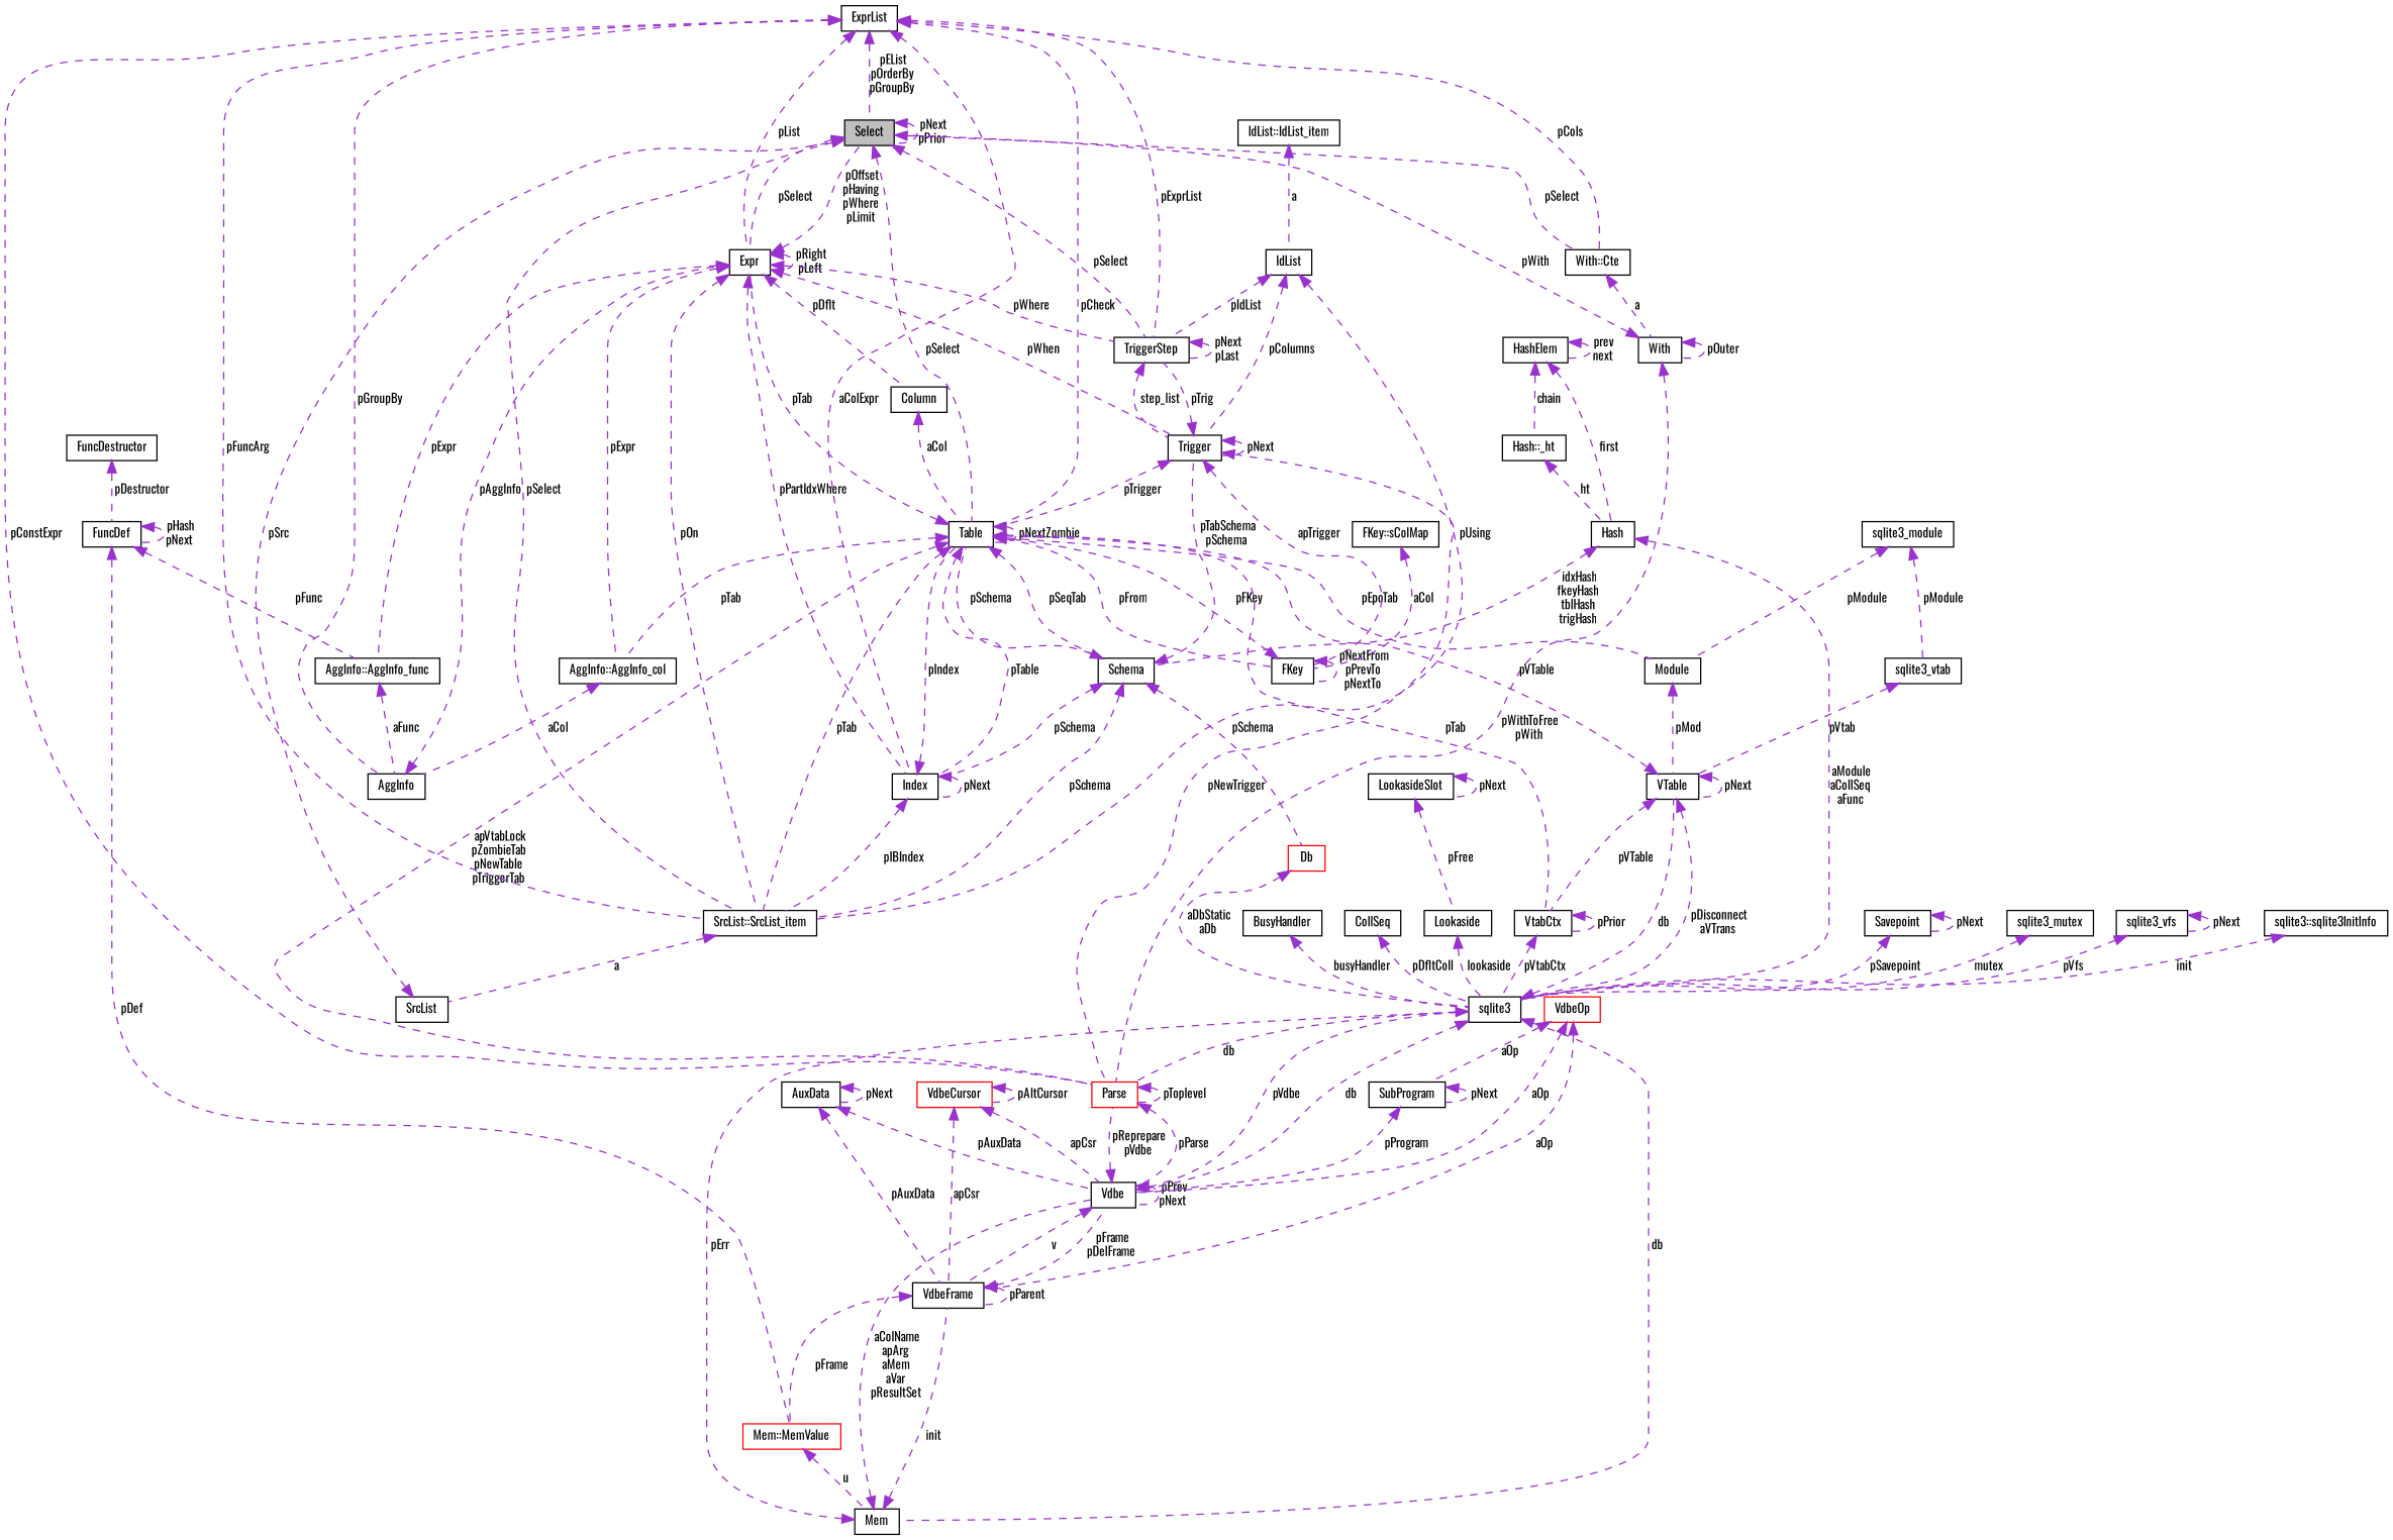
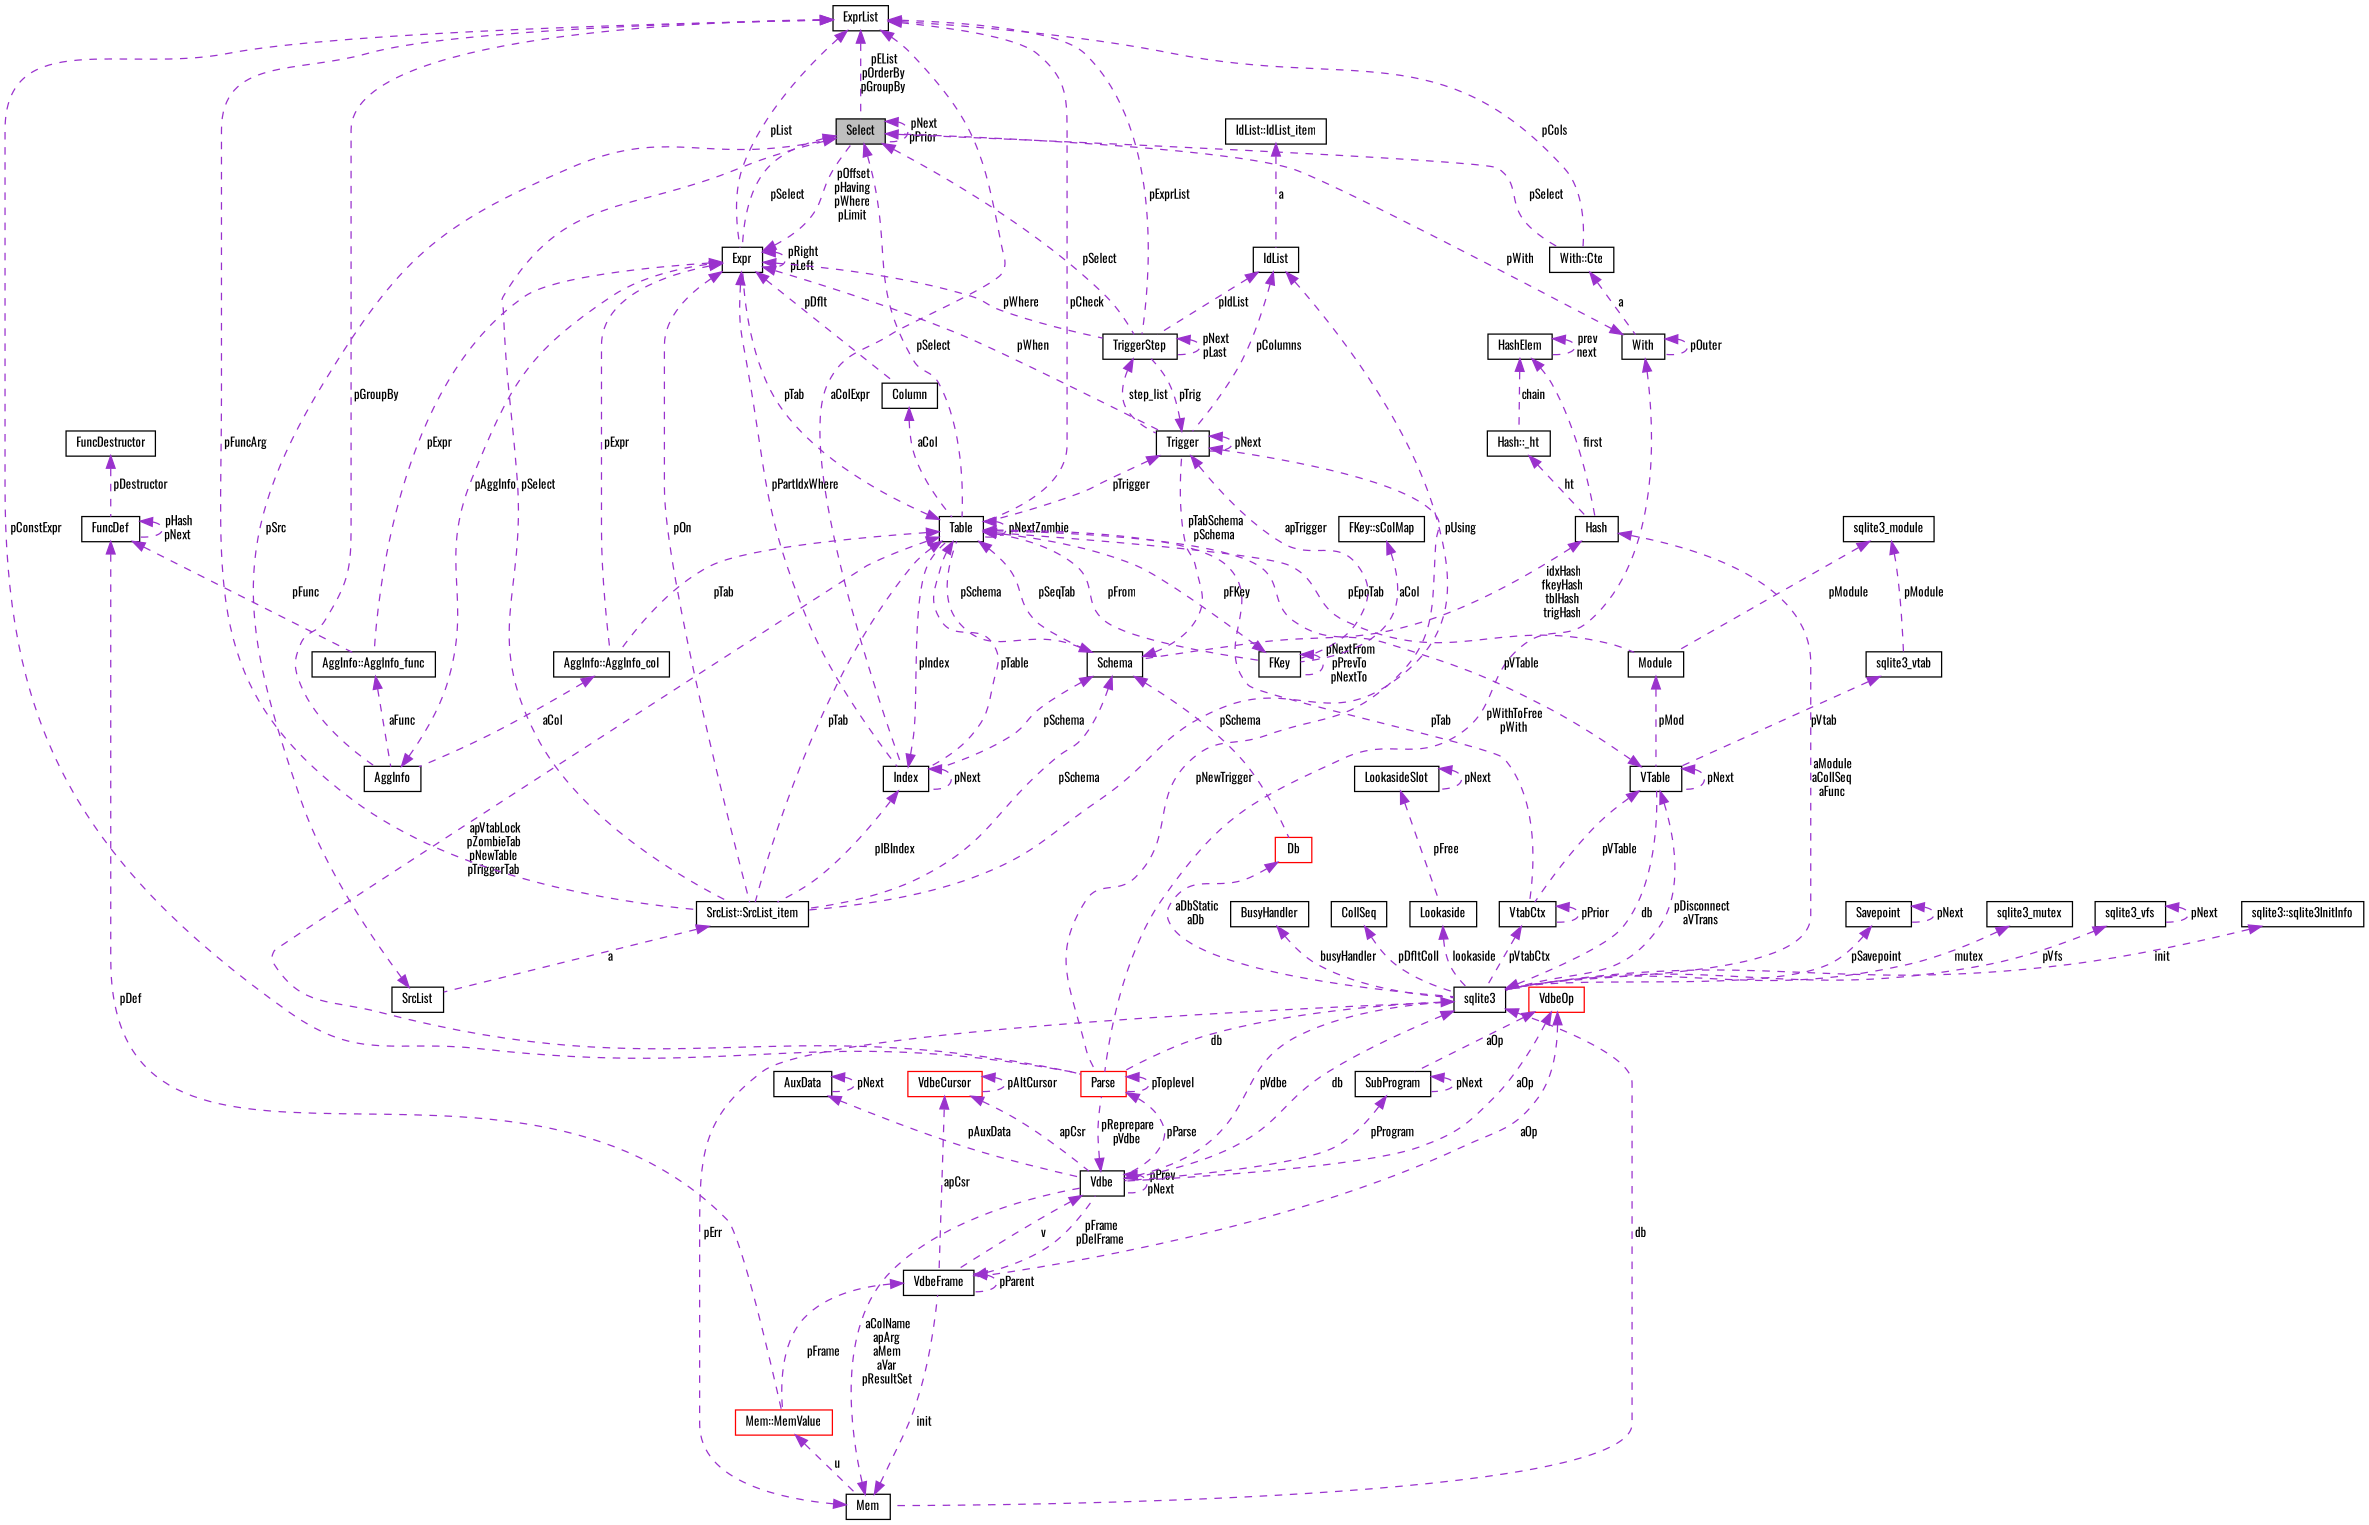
  digraph {
    fontname=Oswald
    node [color=black fillcolor=white fontname=Oswald fontsize=10 shape=record style=filled]
    edge [color=darkorchid3 dir=back fontname=Oswald fontsize=10 labelfontname=Helvetica labelfontsize=10 style=dashed]
    n1 [fillcolor=grey75 fontcolor=black height=0.2 label=Select width=0.4]
    n2 [height=0.2 label=Expr width=0.4]
    n3 [height=0.2 label=Table width=0.4]
    n4 [height=0.2 label=TriggerStep width=0.4]
    n5 [height=0.2 label="With::Cte" width=0.4]
    n6 [height=0.2 label="SrcList::SrcList_item" width=0.4]
    n7 [height=0.2 label="AggInfo::AggInfo_col" width=0.4]
    n8 [height=0.2 label=Column width=0.4]
    n9 [height=0.2 label=Trigger width=0.4]
    n10 [height=0.2 label=Index width=0.4]
    n11 [height=0.2 label="AggInfo::AggInfo_func" width=0.4]
    n12 [height=0.2 label=Schema width=0.4]
    n13 [height=0.2 label=FKey width=0.4]
    n14 [color=red height=0.2 label=Parse width=0.4]
    n15 [height=0.2 label=VtabCtx width=0.4]
    n16 [height=0.2 label=Module width=0.4]
    n17 [height=0.2 label=With width=0.4]
    n18 [height=0.2 label=SrcList width=0.4]
    n19 [height=0.2 label=AggInfo width=0.4]
    n20 [color=red height=0.2 label=Db width=0.4]
    n21 [height=0.2 label=Vdbe width=0.4]
    n22 [height=0.2 label=sqlite3 width=0.4]
    n23 [height=0.2 label=VTable width=0.4]
    n24 [height=0.2 label=Hash width=0.4]
    n25 [height=0.2 label=Mem width=0.4]
    n26 [height=0.2 label="Hash::_ht" width=0.4]
    n27 [height=0.2 label=HashElem width=0.4]
    n28 [height=0.2 label="FKey::sColMap" width=0.4]
    n29 [height=0.2 label=IdList width=0.4]
    n30 [height=0.2 label="IdList::IdList_item" width=0.4]
    n31 [height=0.2 label=ExprList width=0.4]
    n32 [height=0.2 label=VdbeFrame width=0.4]
    n33 [color=red height=0.2 label="Mem::MemValue" width=0.4]
    n34 [height=0.2 label=AuxData width=0.4]
    n35 [height=0.2 label=SubProgram width=0.4]
    n36 [color=red height=0.2 label=VdbeOp width=0.4]
    n37 [color=red height=0.2 label=VdbeCursor width=0.4]
    n38 [height=0.2 label=FuncDef width=0.4]
    n39 [height=0.2 label=FuncDestructor width=0.4]
    n40 [height=0.2 label=Savepoint width=0.4]
    n41 [height=0.2 label=Lookaside width=0.4]
    n42 [height=0.2 label=LookasideSlot width=0.4]
    n43 [height=0.2 label=sqlite3_mutex width=0.4]
    n44 [height=0.2 label=sqlite3_vfs width=0.4]
    n45 [height=0.2 label="sqlite3::sqlite3InitInfo" width=0.4]
    n46 [height=0.2 label=BusyHandler width=0.4]
    n47 [height=0.2 label=CollSeq width=0.4]
    n48 [height=0.2 label=sqlite3_module width=0.4]
    n49 [height=0.2 label=sqlite3_vtab width=0.4]
    n1 -> n1 [label=" pNext\npPrior"]
    n1 -> n2 [label=" pSelect"]
    n1 -> n3 [label=" pSelect"]
    n1 -> n4 [label=" pSelect"]
    n1 -> n5 [label=" pSelect"]
    n1 -> n6 [label=" pSelect"]
    n2 -> n1 [label=" pOffset\npHaving\npWhere\npLimit"]
    n2 -> n2 [label=" pRight\npLeft"]
    n2 -> n4 [label=" pWhere"]
    n2 -> n6 [label=" pOn"]
    n2 -> n7 [label=" pExpr"]
    n2 -> n8 [label=" pDflt"]
    n2 -> n9 [label=" pWhen"]
    n2 -> n10 [label=" pPartIdxWhere"]
    n2 -> n11 [label=" pExpr"]
    n3 -> n2 [label=" pTab"]
    n3 -> n3 [label=" pNextZombie"]
    n3 -> n6 [label=" pTab"]
    n3 -> n7 [label=" pTab"]
    n3 -> n10 [label=" pTable"]
    n3 -> n12 [label=" pSeqTab"]
    n3 -> n13 [label=" pFrom"]
    n3 -> n14 [label=" apVtabLock\npZombieTab\npNewTable\npTriggerTab"]
    n3 -> n15 [label=" pTab"]
    n3 -> n16 [label=" pEpoTab"]
    n4 -> n4 [label=" pNext\npLast"]
    n4 -> n9 [label=" step_list"]
    n5 -> n17 [label=" a"]
    n6 -> n18 [label=" a"]
    n7 -> n19 [label=" aCol"]
    n8 -> n3 [label=" aCol"]
    n9 -> n3 [label=" pTrigger"]
    n9 -> n4 [label=" pTrig"]
    n9 -> n9 [label=" pNext"]
    n9 -> n13 [label=" apTrigger"]
    n9 -> n14 [label=" pNewTrigger"]
    n10 -> n3 [label=" pIndex"]
    n10 -> n6 [label=" pIBIndex"]
    n10 -> n10 [label=" pNext"]
    n11 -> n19 [label=" aFunc"]
    n12 -> n3 [label=" pSchema"]
    n12 -> n6 [label=" pSchema"]
    n12 -> n9 [label=" pTabSchema\npSchema"]
    n12 -> n10 [label=" pSchema"]
    n12 -> n20 [label=" pSchema"]
    n13 -> n3 [label=" pFKey"]
    n13 -> n13 [label=" pNextFrom\npPrevTo\npNextTo"]
    n14 -> n14 [label=" pToplevel"]
    n14 -> n21 [label=" pParse"]
    n15 -> n15 [label=" pPrior"]
    n15 -> n22 [label=" pVtabCtx"]
    n16 -> n23 [label=" pMod"]
    n17 -> n1 [label=" pWith"]
    n17 -> n14 [label=" pWithToFree\npWith"]
    n17 -> n17 [label=" pOuter"]
    n18 -> n1 [label=" pSrc"]
    n19 -> n2 [label=" pAggInfo"]
    n20 -> n22 [label=" aDbStatic\naDb"]
    n21 -> n14 [label=" pReprepare\npVdbe"]
    n21 -> n21 [label=" pPrev\npNext"]
    n21 -> n22 [label=" pVdbe"]
    n21 -> n32 [label=" v"]
    n22 -> n14 [label=" db"]
    n22 -> n21 [label=" db"]
    n22 -> n23 [label=" db"]
    n22 -> n25 [label=" db"]
    n23 -> n3 [label=" pVTable"]
    n23 -> n15 [label=" pVTable"]
    n23 -> n22 [label=" pDisconnect\naVTrans"]
    n23 -> n23 [label=" pNext"]
    n24 -> n12 [label=" idxHash\nfkeyHash\ntblHash\ntrigHash"]
    n24 -> n22 [label=" aModule\naCollSeq\naFunc"]
    n25 -> n21 [label=" aColName\napArg\naMem\naVar\npResultSet"]
    n25 -> n22 [label=" pErr"]
    n25 -> n32 [label=" init"]
    n26 -> n24 [label=" ht"]
    n27 -> n24 [label=" first"]
    n27 -> n26 [label=" chain"]
    n27 -> n27 [label=" prev\nnext"]
    n28 -> n13 [label=" aCol"]
    n29 -> n4 [label=" pIdList"]
    n29 -> n6 [label=" pUsing"]
    n29 -> n9 [label=" pColumns"]
    n30 -> n29 [label=" a"]
    n31 -> n1 [label=" pEList\npOrderBy\npGroupBy"]
    n31 -> n2 [label=" pList"]
    n31 -> n3 [label=" pCheck"]
    n31 -> n4 [label=" pExprList"]
    n31 -> n5 [label=" pCols"]
    n31 -> n6 [label=" pFuncArg"]
    n31 -> n10 [label=" aColExpr"]
    n31 -> n14 [label=" pConstExpr"]
    n31 -> n19 [label=" pGroupBy"]
    n32 -> n21 [label=" pFrame\npDelFrame"]
    n32 -> n32 [label=" pParent"]
    n32 -> n33 [label=" pFrame"]
    n33 -> n25 [label=" u"]
    n34 -> n21 [label=" pAuxData"]
-   n34 -> n32 [label=" pAuxData"]
    n34 -> n34 [label=" pNext"]
    n35 -> n21 [label=" pProgram"]
    n35 -> n35 [label=" pNext"]
    n36 -> n21 [label=" aOp"]
    n36 -> n32 [label=" aOp"]
    n36 -> n35 [label=" aOp"]
    n37 -> n21 [label=" apCsr"]
    n37 -> n32 [label=" apCsr"]
    n37 -> n37 [label=" pAltCursor"]
    n38 -> n11 [label=" pFunc"]
    n38 -> n33 [label=" pDef"]
    n38 -> n38 [label=" pHash\npNext"]
    n39 -> n38 [label=" pDestructor"]
    n40 -> n22 [label=" pSavepoint"]
    n40 -> n40 [label=" pNext"]
    n41 -> n22 [label=" lookaside"]
    n42 -> n41 [label=" pFree"]
    n42 -> n42 [label=" pNext"]
    n43 -> n22 [label=" mutex"]
    n44 -> n22 [label=" pVfs"]
    n44 -> n44 [label=" pNext"]
    n45 -> n22 [label=" init"]
    n46 -> n22 [label=" busyHandler"]
    n47 -> n22 [label=" pDfltColl"]
    n48 -> n16 [label=" pModule"]
    n48 -> n49 [label=" pModule"]
    n49 -> n23 [label=" pVtab"]
  }
